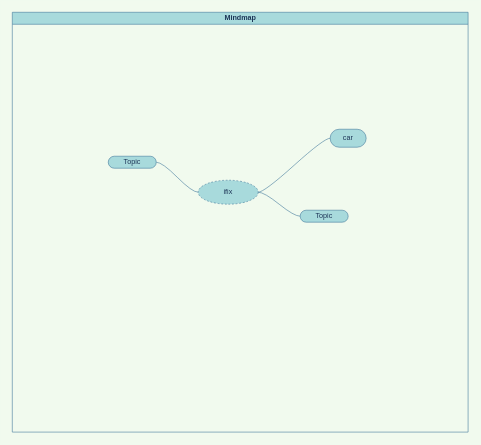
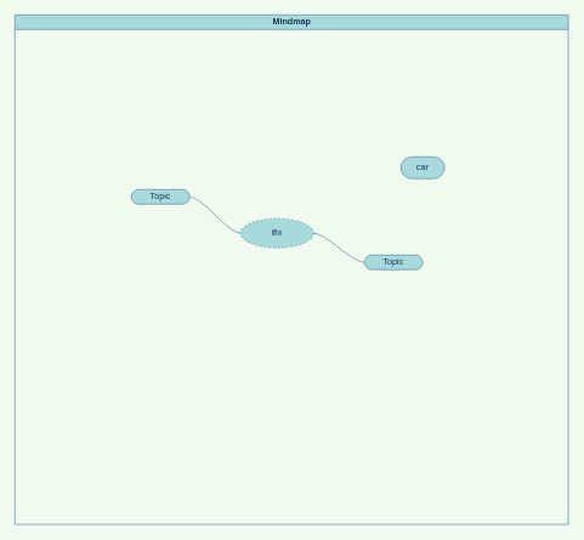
  <mxCell id="0" />
  <mxCell id="1" parent="0" />
  <mxCell id="2" value="Mindmap" style="swimlane;html=1;startSize=20;horizontal=1;containerType=tree;fillColor=#A8DADC;strokeColor=#457B9D;fontColor=#1D3557;" parent="1" vertex="1"><mxGeometry x="20" y="20" width="760" height="700" as="geometry" /></mxCell>
- <mxCell id="3" value="" style="edgeStyle=entityRelationEdgeStyle;startArrow=none;endArrow=none;segment=10;curved=1;fillColor=#A8DADC;strokeColor=#457B9D;labelBackgroundColor=#F1FAEE;fontColor=#1D3557;" parent="2" source="5" target="6" edge="1"><mxGeometry relative="1" as="geometry" /></mxCell>
  <mxCell id="4" value="" style="edgeStyle=entityRelationEdgeStyle;startArrow=none;endArrow=none;segment=10;curved=1;fillColor=#A8DADC;strokeColor=#457B9D;labelBackgroundColor=#F1FAEE;fontColor=#1D3557;" parent="2" source="5" target="7" edge="1"><mxGeometry relative="1" as="geometry" /></mxCell>
  <mxCell id="5" value="ifix" style="ellipse;whiteSpace=wrap;html=1;align=center;treeFolding=1;treeMoving=1;newEdgeStyle={&quot;edgeStyle&quot;:&quot;entityRelationEdgeStyle&quot;,&quot;startArrow&quot;:&quot;none&quot;,&quot;endArrow&quot;:&quot;none&quot;,&quot;segment&quot;:10,&quot;curved&quot;:1};fillColor=#A8DADC;strokeColor=#457B9D;fontColor=#1D3557;dashed=1;" parent="2" vertex="1"><mxGeometry x="310" y="280" width="100" height="40" as="geometry" /></mxCell>
  <mxCell id="6" value="car" style="whiteSpace=wrap;html=1;rounded=1;arcSize=50;align=center;verticalAlign=middle;strokeWidth=1;autosize=1;spacing=4;treeFolding=1;treeMoving=1;newEdgeStyle={&quot;edgeStyle&quot;:&quot;entityRelationEdgeStyle&quot;,&quot;startArrow&quot;:&quot;none&quot;,&quot;endArrow&quot;:&quot;none&quot;,&quot;segment&quot;:10,&quot;curved&quot;:1};fillColor=#A8DADC;strokeColor=#457B9D;fontColor=#1D3557;" parent="2" vertex="1"><mxGeometry x="530" y="195" width="60" height="30" as="geometry" /></mxCell>
  <mxCell id="7" value="Topic" style="whiteSpace=wrap;html=1;rounded=1;arcSize=50;align=center;verticalAlign=middle;strokeWidth=1;autosize=1;spacing=4;treeFolding=1;treeMoving=1;newEdgeStyle={&quot;edgeStyle&quot;:&quot;entityRelationEdgeStyle&quot;,&quot;startArrow&quot;:&quot;none&quot;,&quot;endArrow&quot;:&quot;none&quot;,&quot;segment&quot;:10,&quot;curved&quot;:1};fillColor=#A8DADC;strokeColor=#457B9D;fontColor=#1D3557;" parent="2" vertex="1"><mxGeometry x="160" y="240" width="80" height="20" as="geometry" /></mxCell>
  <mxCell id="8" value="" style="edgeStyle=entityRelationEdgeStyle;startArrow=none;endArrow=none;segment=10;curved=1;fillColor=#A8DADC;strokeColor=#457B9D;labelBackgroundColor=#F1FAEE;fontColor=#1D3557;" parent="2" source="5" target="9" edge="1"><mxGeometry relative="1" as="geometry"><mxPoint x="580" y="470" as="sourcePoint" /></mxGeometry></mxCell>
  <mxCell id="9" value="Topic" style="whiteSpace=wrap;html=1;rounded=1;arcSize=50;align=center;verticalAlign=middle;strokeWidth=1;autosize=1;spacing=4;treeFolding=1;treeMoving=1;newEdgeStyle={&quot;edgeStyle&quot;:&quot;entityRelationEdgeStyle&quot;,&quot;startArrow&quot;:&quot;none&quot;,&quot;endArrow&quot;:&quot;none&quot;,&quot;segment&quot;:10,&quot;curved&quot;:1};fillColor=#A8DADC;strokeColor=#457B9D;fontColor=#1D3557;" parent="2" vertex="1"><mxGeometry x="480" y="330" width="80" height="20" as="geometry" /></mxCell>
